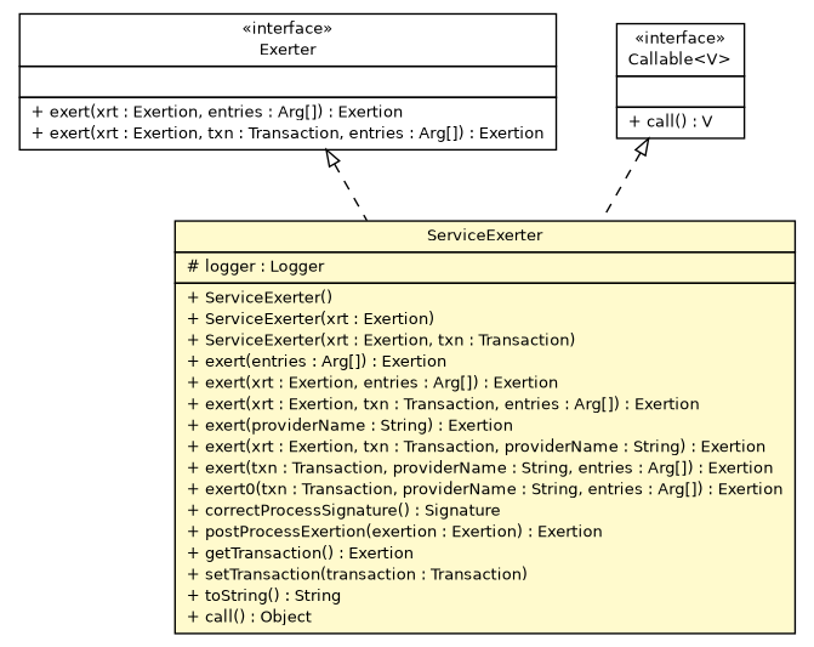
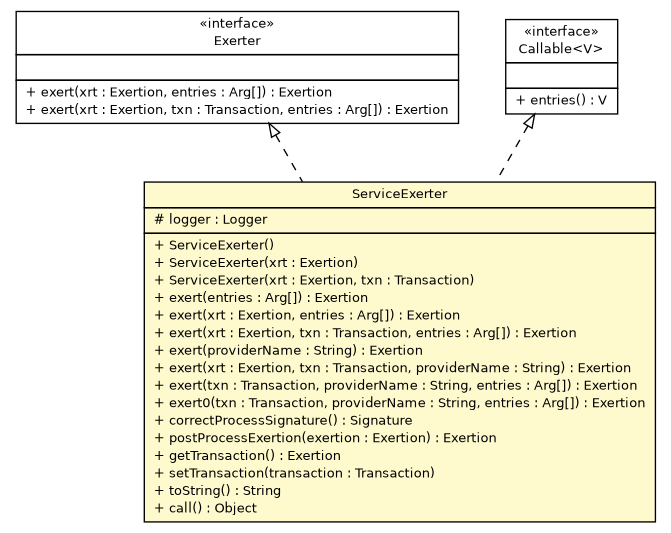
  digraph {
    nodesep=0.25
    ranksep=0.5
    node [fontcolor=black fontname=Helvetica fontsize=10.0 shape=plaintext]
    edge [arrowtail=empty dir=back fontname=Helvetica fontsize=10 headport=p labelfontname=Helvetica labelfontsize=10 style=dashed tailport=p]
    n1 [label=<<table title="sorcer.util.ServiceExerter" border="0" cellborder="1" cellspacing="0" cellpadding="2" port="p" bgcolor="lemonChiffon" href="./ServiceExerter.html"> 		<tr><td><table border="0" cellspacing="0" cellpadding="1"> <tr><td align="center" balign="center"> ServiceExerter </td></tr> 		</table></td></tr> 		<tr><td><table border="0" cellspacing="0" cellpadding="1"> <tr><td align="left" balign="left"> # logger : Logger </td></tr> 		</table></td></tr> 		<tr><td><table border="0" cellspacing="0" cellpadding="1"> <tr><td align="left" balign="left"> + ServiceExerter() </td></tr> <tr><td align="left" balign="left"> + ServiceExerter(xrt : Exertion) </td></tr> <tr><td align="left" balign="left"> + ServiceExerter(xrt : Exertion, txn : Transaction) </td></tr> <tr><td align="left" balign="left"> + exert(entries : Arg[]) : Exertion </td></tr> <tr><td align="left" balign="left"> + exert(xrt : Exertion, entries : Arg[]) : Exertion </td></tr> <tr><td align="left" balign="left"> + exert(xrt : Exertion, txn : Transaction, entries : Arg[]) : Exertion </td></tr> <tr><td align="left" balign="left"> + exert(providerName : String) : Exertion </td></tr> <tr><td align="left" balign="left"> + exert(xrt : Exertion, txn : Transaction, providerName : String) : Exertion </td></tr> <tr><td align="left" balign="left"> + exert(txn : Transaction, providerName : String, entries : Arg[]) : Exertion </td></tr> <tr><td align="left" balign="left"> + exert0(txn : Transaction, providerName : String, entries : Arg[]) : Exertion </td></tr> <tr><td align="left" balign="left"> + correctProcessSignature() : Signature </td></tr> <tr><td align="left" balign="left"> + postProcessExertion(exertion : Exertion) : Exertion </td></tr> <tr><td align="left" balign="left"> + getTransaction() : Exertion </td></tr> <tr><td align="left" balign="left"> + setTransaction(transaction : Transaction) </td></tr> <tr><td align="left" balign="left"> + toString() : String </td></tr> <tr><td align="left" balign="left"> + call() : Object </td></tr> 		</table></td></tr> 		</table>>]
    n2 [label=<<table title="sorcer.service.Exerter" border="0" cellborder="1" cellspacing="0" cellpadding="2" port="p" href="../service/Exerter.html"> 		<tr><td><table border="0" cellspacing="0" cellpadding="1"> <tr><td align="center" balign="center"> &#171;interface&#187; </td></tr> <tr><td align="center" balign="center"> Exerter </td></tr> 		</table></td></tr> 		<tr><td><table border="0" cellspacing="0" cellpadding="1"> <tr><td align="left" balign="left">  </td></tr> 		</table></td></tr> 		<tr><td><table border="0" cellspacing="0" cellpadding="1"> <tr><td align="left" balign="left"> + exert(xrt : Exertion, entries : Arg[]) : Exertion </td></tr> <tr><td align="left" balign="left"> + exert(xrt : Exertion, txn : Transaction, entries : Arg[]) : Exertion </td></tr> 		</table></td></tr> 		</table>>]
-   n3 [label=<<table title="java.util.concurrent.Callable" border="0" cellborder="1" cellspacing="0" cellpadding="2" port="p" href="http://docs.oracle.com/javase/7/docs/api/java/util/concurrent/Callable.html"> 		<tr><td><table border="0" cellspacing="0" cellpadding="1"> <tr><td align="center" balign="center"> &#171;interface&#187; </td></tr> <tr><td align="center" balign="center"> Callable&lt;V&gt; </td></tr> 		</table></td></tr> 		<tr><td><table border="0" cellspacing="0" cellpadding="1"> <tr><td align="left" balign="left">  </td></tr> 		</table></td></tr> 		<tr><td><table border="0" cellspacing="0" cellpadding="1"> <tr><td align="left" balign="left"> + call() : V </td></tr> 		</table></td></tr> 		</table>>]
+   n3 [label=<<table title="java.util.concurrent.Callable" border="0" cellborder="1" cellspacing="0" cellpadding="2" port="p" href="http://docs.oracle.com/javase/7/docs/api/java/util/concurrent/Callable.html"> 		<tr><td><table border="0" cellspacing="0" cellpadding="1"> <tr><td align="center" balign="center"> &#171;interface&#187; </td></tr> <tr><td align="center" balign="center"> Callable&lt;V&gt; </td></tr> 		</table></td></tr> 		<tr><td><table border="0" cellspacing="0" cellpadding="1"> <tr><td align="left" balign="left">  </td></tr> 		</table></td></tr> 		<tr><td><table border="0" cellspacing="0" cellpadding="1"> <tr><td align="left" balign="left"> + entries() : V </td></tr> 		</table></td></tr> 		</table>>]
    n2 -> n1
    n3 -> n1
  }
